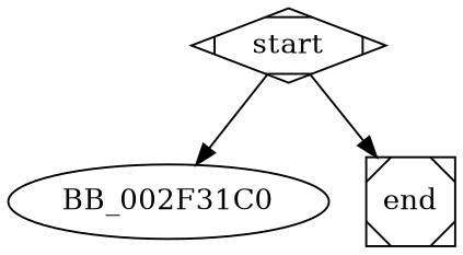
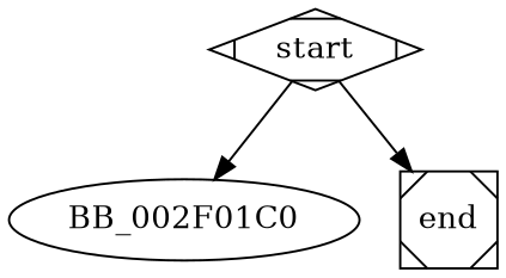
  digraph {
    start [shape=Mdiamond]
-   BB_002F01C0 [label=BB_002F31C0]
+   BB_002F01C0
    end [shape=Msquare]
    start -> BB_002F01C0
    start -> end
  }
